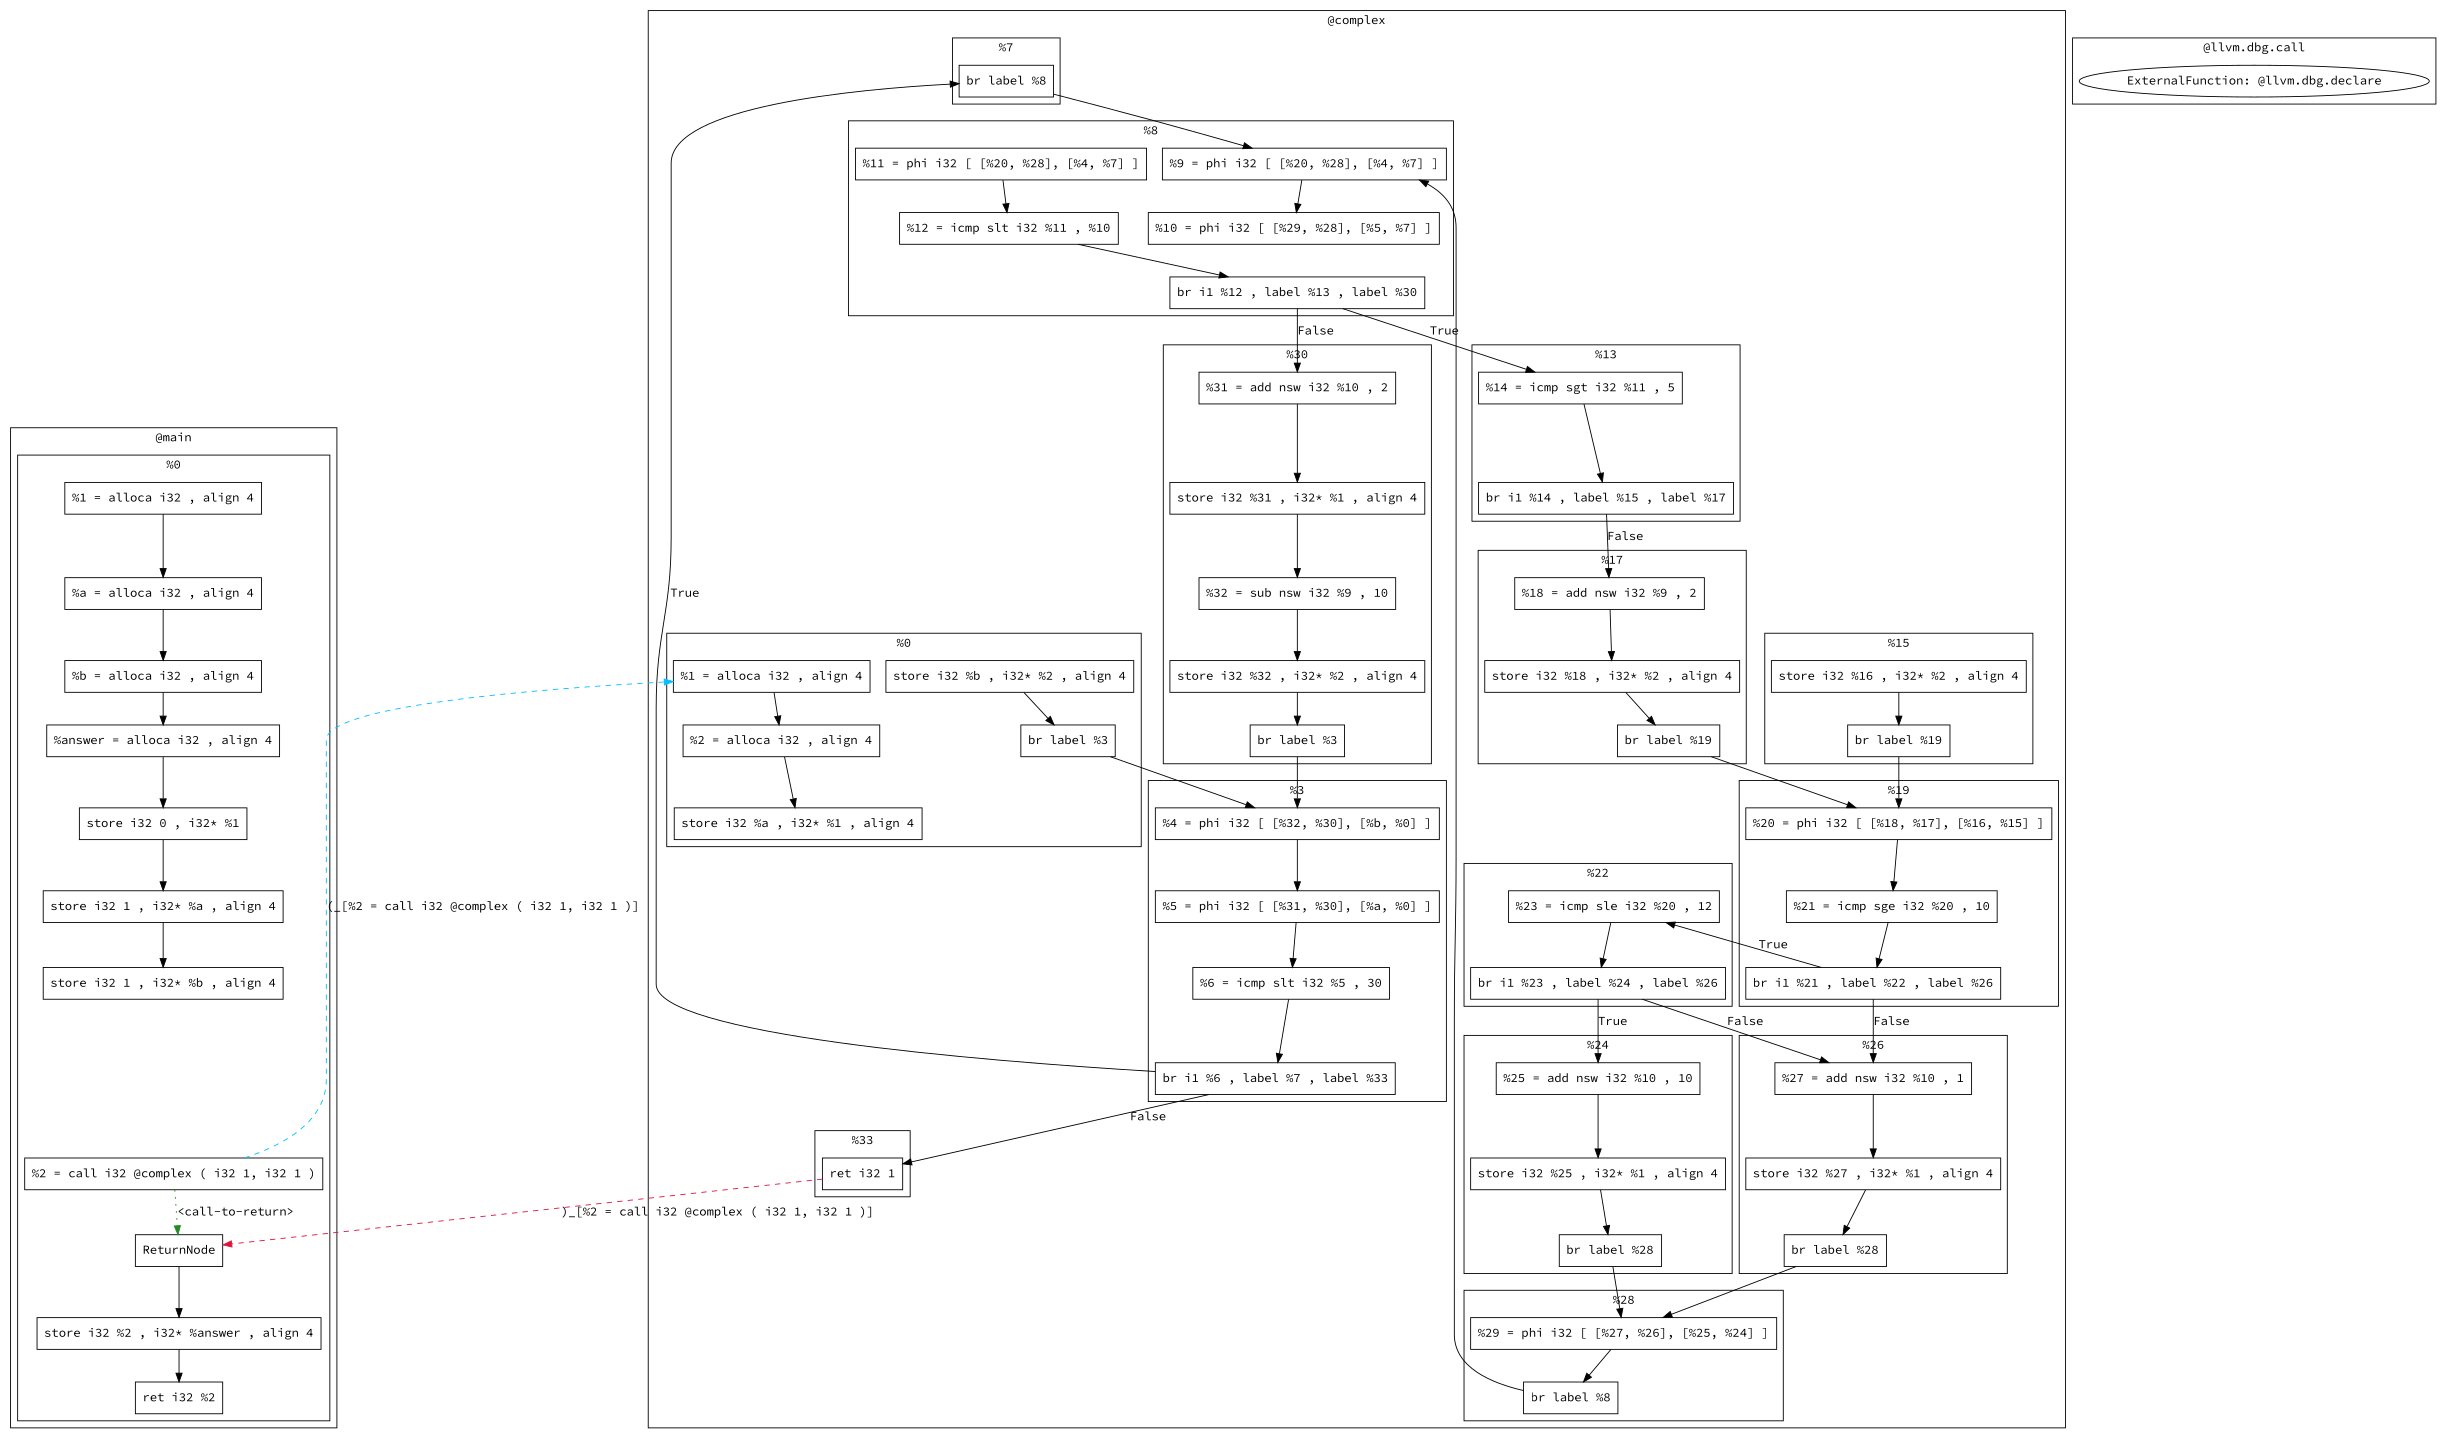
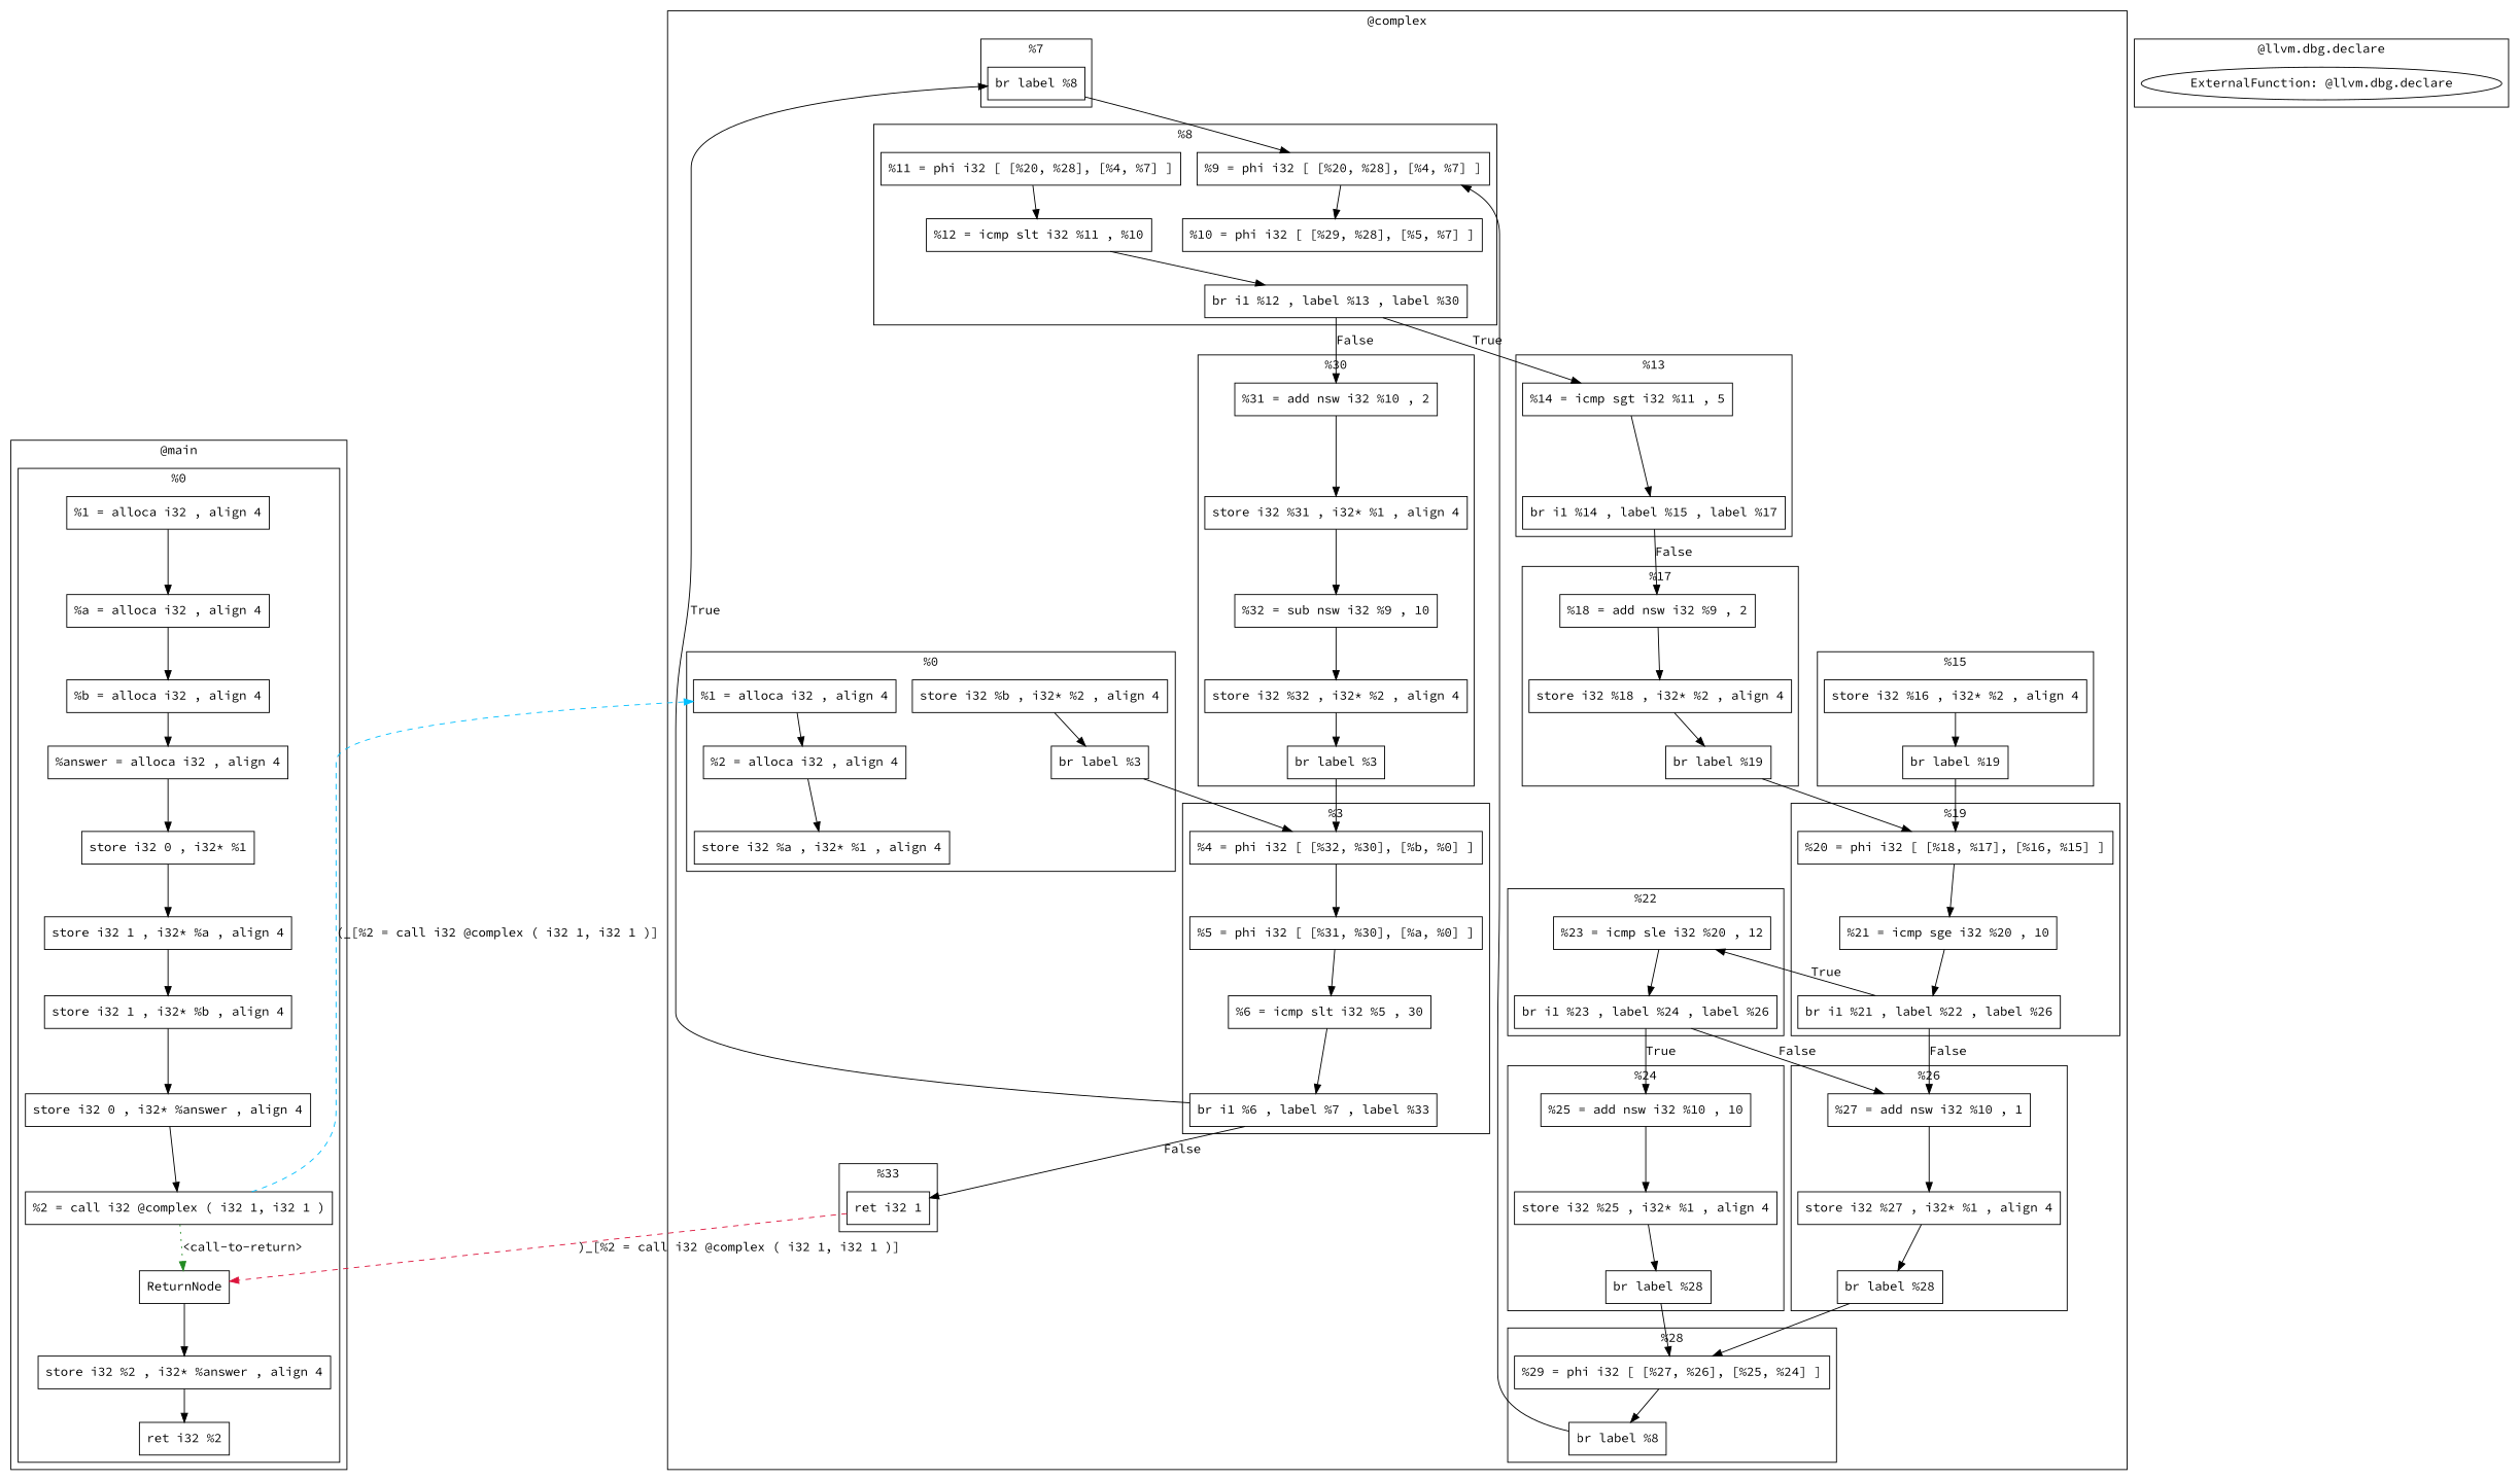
  digraph {
    fontname="Source Code Pro"
    node [fontname="Source Code Pro" shape=box]
    edge [fontname="Source Code Pro"]
    n1 [label="%1 = alloca i32 , align 4"]
    n2 [label="%2 = alloca i32 , align 4"]
    n3 [label="store i32 %a , i32* %1 , align 4"]
    n4 [label="store i32 %b , i32* %2 , align 4"]
    n5 [label="br label %3"]
    n6 [label="%4 = phi i32 [ [%32, %30], [%b, %0] ]"]
    n7 [label="%5 = phi i32 [ [%31, %30], [%a, %0] ]"]
    n8 [label="%6 = icmp slt i32 %5 , 30"]
    n9 [label="br i1 %6 , label %7 , label %33"]
    n10 [label="br label %8"]
    n11 [label="%9 = phi i32 [ [%20, %28], [%4, %7] ]"]
    n12 [label="%10 = phi i32 [ [%29, %28], [%5, %7] ]"]
    n13 [label="%11 = phi i32 [ [%20, %28], [%4, %7] ]"]
    n14 [label="%12 = icmp slt i32 %11 , %10"]
    n15 [label="br i1 %12 , label %13 , label %30"]
    n16 [label="%14 = icmp sgt i32 %11 , 5"]
    n17 [label="br i1 %14 , label %15 , label %17"]
    n18 [label="store i32 %16 , i32* %2 , align 4"]
    n19 [label="br label %19"]
    n20 [label="%18 = add nsw i32 %9 , 2"]
    n21 [label="store i32 %18 , i32* %2 , align 4"]
    n22 [label="br label %19"]
    n23 [label="%20 = phi i32 [ [%18, %17], [%16, %15] ]"]
    n24 [label="%21 = icmp sge i32 %20 , 10"]
    n25 [label="br i1 %21 , label %22 , label %26"]
    n26 [label="%23 = icmp sle i32 %20 , 12"]
    n27 [label="br i1 %23 , label %24 , label %26"]
    n28 [label="%25 = add nsw i32 %10 , 10"]
    n29 [label="store i32 %25 , i32* %1 , align 4"]
    n30 [label="br label %28"]
    n31 [label="%27 = add nsw i32 %10 , 1"]
    n32 [label="store i32 %27 , i32* %1 , align 4"]
    n33 [label="br label %28"]
    n34 [label="%29 = phi i32 [ [%27, %26], [%25, %24] ]"]
    n35 [label="br label %8"]
    n36 [label="%31 = add nsw i32 %10 , 2"]
    n37 [label="store i32 %31 , i32* %1 , align 4"]
    n38 [label="%32 = sub nsw i32 %9 , 10"]
    n39 [label="store i32 %32 , i32* %2 , align 4"]
    n40 [label="br label %3"]
    n41 [label="ret i32 1"]
    n42 [label="ExternalFunction: @llvm.dbg.declare" shape=""]
    n43 [label=ReturnNode]
    n44 [label="%1 = alloca i32 , align 4"]
    n45 [label="%a = alloca i32 , align 4"]
    n46 [label="%b = alloca i32 , align 4"]
    n47 [label="%answer = alloca i32 , align 4"]
    n48 [label="store i32 0 , i32* %1"]
    n49 [label="store i32 1 , i32* %a , align 4"]
    n50 [label="store i32 1 , i32* %b , align 4"]
+   n51 [label="store i32 0 , i32* %answer , align 4"]
    n52 [label="%2 = call i32 @complex ( i32 1, i32 1 )"]
    n53 [label="store i32 %2 , i32* %answer , align 4"]
    n54 [label="ret i32 %2"]
    subgraph cluster_1 {
      label="@complex"
      subgraph cluster_2 {
        label="%0"
        n1
        n2
        n3
        n4
        n5
      }
      subgraph cluster_3 {
        label="%3"
        n6
        n7
        n8
        n9
      }
      subgraph cluster_4 {
        label="%7"
        n10
      }
      subgraph cluster_5 {
        label="%8"
        n11
        n12
        n13
        n14
        n15
      }
      subgraph cluster_6 {
        label="%13"
        n16
        n17
      }
      subgraph cluster_7 {
        label="%15"
        n18
        n19
      }
      subgraph cluster_8 {
        label="%17"
        n20
        n21
        n22
      }
      subgraph cluster_9 {
        label="%19"
        n23
        n24
        n25
      }
      subgraph cluster_10 {
        label="%22"
        n26
        n27
      }
      subgraph cluster_11 {
        label="%24"
        n28
        n29
        n30
      }
      subgraph cluster_12 {
        label="%26"
        n31
        n32
        n33
      }
      subgraph cluster_13 {
        label="%28"
        n34
        n35
      }
      subgraph cluster_14 {
        label="%30"
        n36
        n37
        n38
        n39
        n40
      }
      subgraph cluster_15 {
        label="%33"
        n41
      }
    }
    subgraph cluster_16 {
-     label="@llvm.dbg.call"
+     label="@llvm.dbg.declare"
      n42
    }
    subgraph cluster_17 {
      label="@main"
      subgraph cluster_18 {
        label="%0"
        n43
        n44
        n45
        n46
        n47
        n48
        n49
        n50
+       n51
        n52
        n53
        n54
      }
    }
    n1 -> n2
    n2 -> n3
    n4 -> n5
    n5 -> n6
    n6 -> n7
    n7 -> n8
    n8 -> n9
    n9 -> n10 [label=True]
    n9 -> n41 [label=False]
    n10 -> n11
    n11 -> n12
    n13 -> n14
    n14 -> n15
    n15 -> n16 [label=True]
    n15 -> n36 [label=False]
    n16 -> n17
    n17 -> n20 [label=False]
    n18 -> n19
    n19 -> n23
    n20 -> n21
    n21 -> n22
    n22 -> n23
    n23 -> n24
    n24 -> n25
    n25 -> n26 [label=True]
    n25 -> n31 [label=False]
    n26 -> n27
    n27 -> n28 [label=True]
    n27 -> n31 [label=False]
    n28 -> n29
    n29 -> n30
    n30 -> n34
    n31 -> n32
    n32 -> n33
    n33 -> n34
    n34 -> n35
    n35 -> n11
    n36 -> n37
    n37 -> n38
    n38 -> n39
    n39 -> n40
    n40 -> n6
    n41 -> n43 [color=crimson label=")_[%2 = call i32 @complex ( i32 1, i32 1 )]" style=dashed]
    n43 -> n53
    n44 -> n45
    n45 -> n46
    n46 -> n47
    n47 -> n48
    n48 -> n49
    n49 -> n50
+   n50 -> n51
+   n51 -> n52
    n52 -> n1 [color=deepskyblue label="(_[%2 = call i32 @complex ( i32 1, i32 1 )]" style=dashed]
    n52 -> n43 [color=forestgreen label="<call-to-return>" style=dotted]
    n53 -> n54
  }
